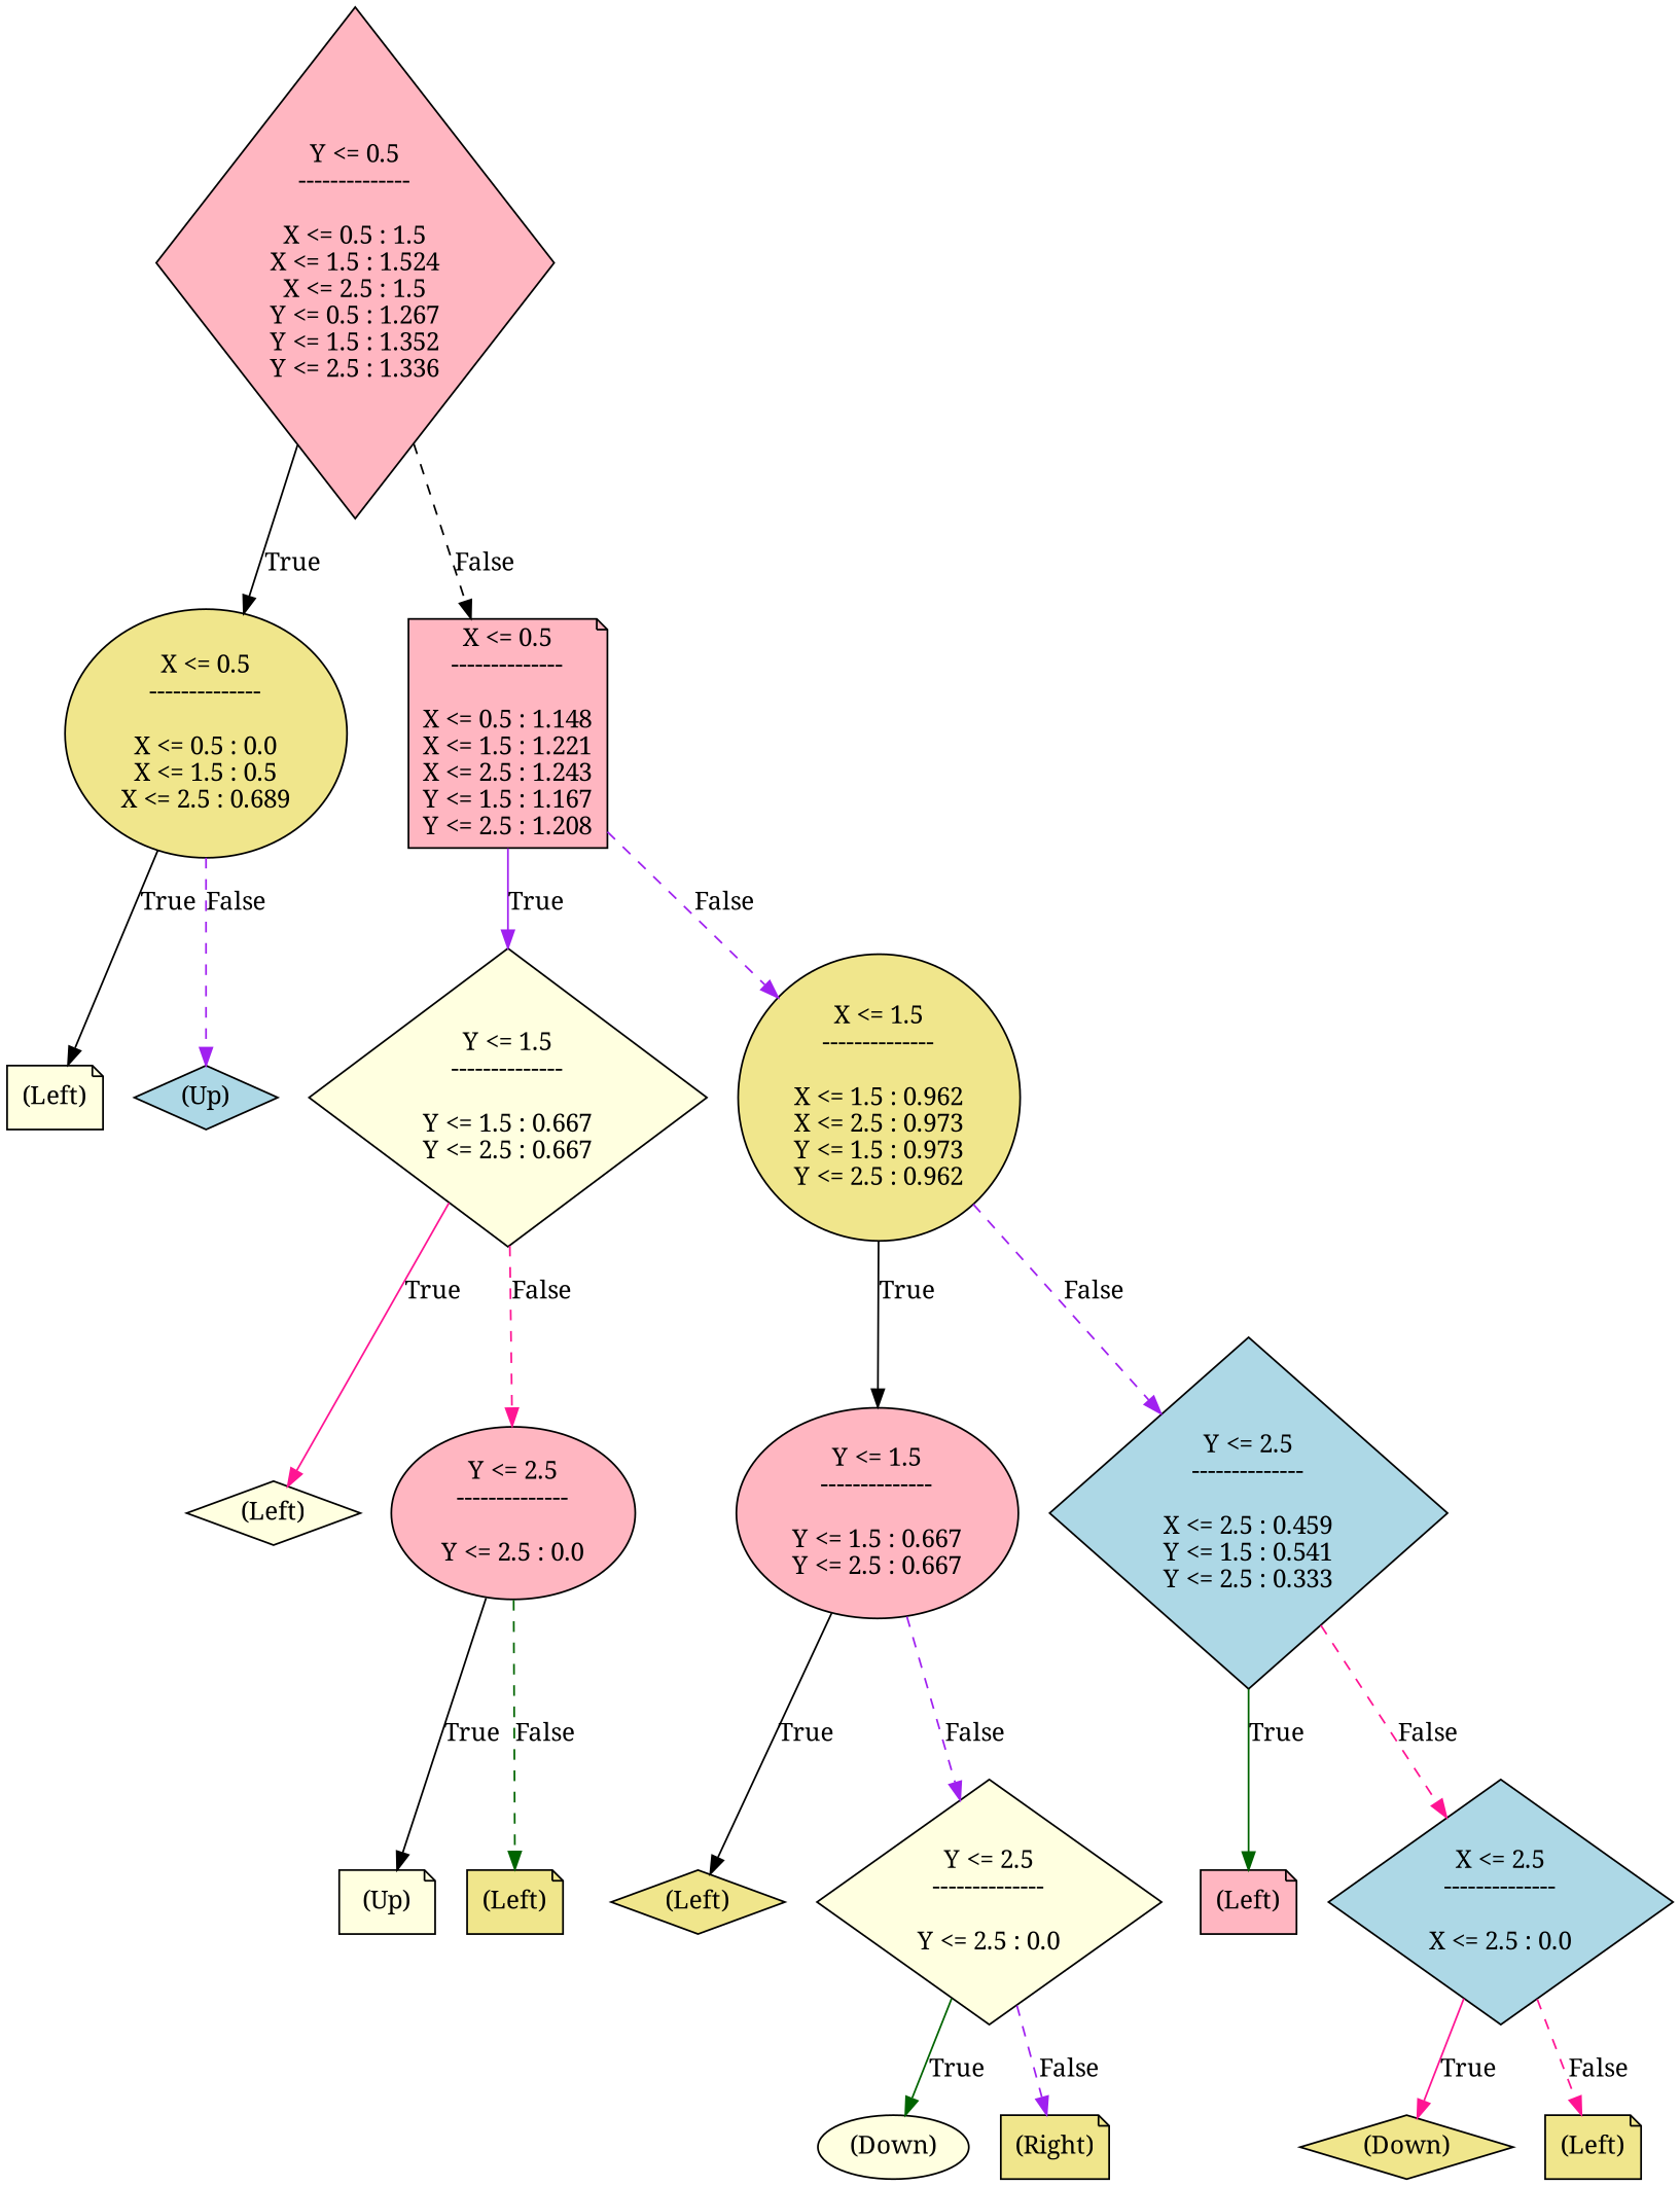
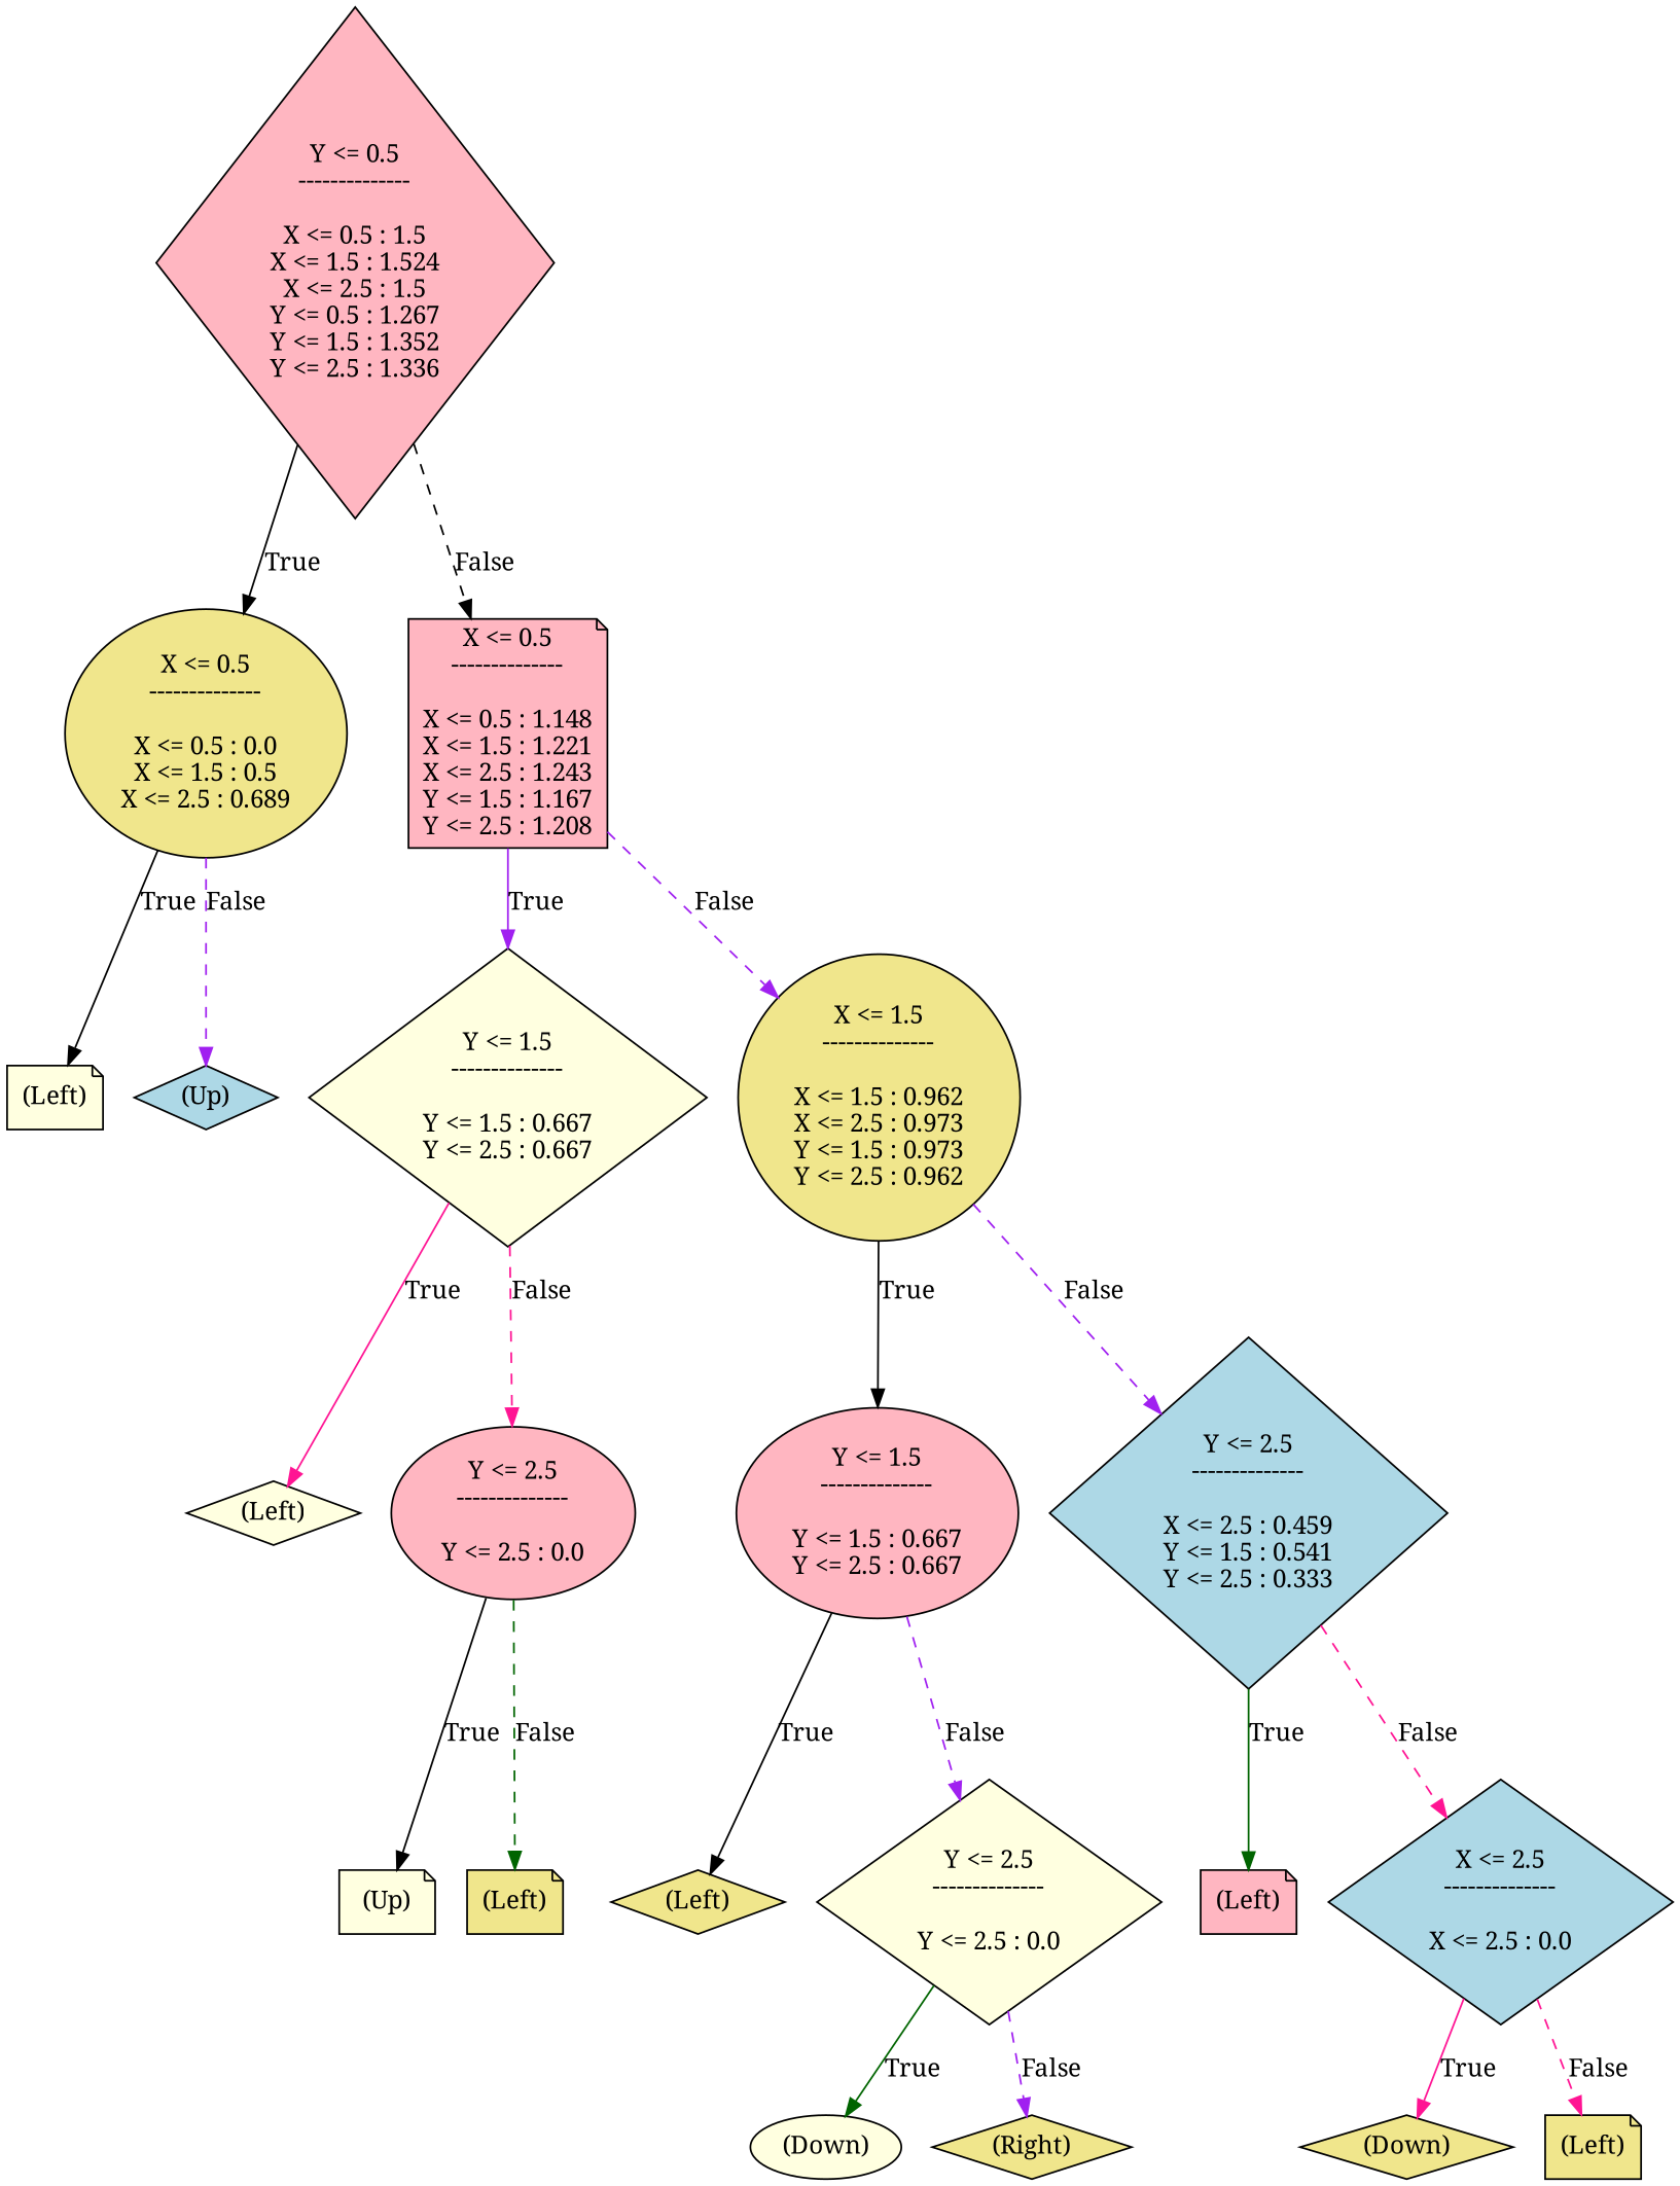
  digraph {
    fontname="Noto Serif"
    node [style=filled fillcolor=khaki shape=diamond fontname="Noto Serif"]
    edge [color=black fontname="Noto Serif"]
    n1 [label="Y <= 0.5\n--------------\n\nX <= 0.5 : 1.5\nX <= 1.5 : 1.524\nX <= 2.5 : 1.5\nY <= 0.5 : 1.267\nY <= 1.5 : 1.352\nY <= 2.5 : 1.336" fillcolor=lightpink]
    n2 [label="X <= 0.5\n--------------\n\nX <= 0.5 : 0.0\nX <= 1.5 : 0.5\nX <= 2.5 : 0.689" shape=ellipse]
    n3 [label="X <= 0.5\n--------------\n\nX <= 0.5 : 1.148\nX <= 1.5 : 1.221\nX <= 2.5 : 1.243\nY <= 1.5 : 1.167\nY <= 2.5 : 1.208" fillcolor=lightpink shape=note]
    n4 [label="(Left)" fillcolor=lightyellow shape=note]
    n5 [label="(Up)" fillcolor=lightblue]
    n6 [label="Y <= 1.5\n--------------\n\nY <= 1.5 : 0.667\nY <= 2.5 : 0.667" fillcolor=lightyellow]
    n7 [label="X <= 1.5\n--------------\n\nX <= 1.5 : 0.962\nX <= 2.5 : 0.973\nY <= 1.5 : 0.973\nY <= 2.5 : 0.962" shape=ellipse]
    n8 [label="(Left)" fillcolor=lightyellow]
    n9 [label="Y <= 2.5\n--------------\n\nY <= 2.5 : 0.0" fillcolor=lightpink shape=ellipse]
    n10 [label="(Up)" fillcolor=lightyellow shape=note]
    n11 [label="(Left)" shape=note]
    n12 [label="Y <= 1.5\n--------------\n\nY <= 1.5 : 0.667\nY <= 2.5 : 0.667" fillcolor=lightpink shape=ellipse]
    n13 [label="Y <= 2.5\n--------------\n\nX <= 2.5 : 0.459\nY <= 1.5 : 0.541\nY <= 2.5 : 0.333" fillcolor=lightblue]
    n14 [label="(Left)"]
    n15 [label="Y <= 2.5\n--------------\n\nY <= 2.5 : 0.0" fillcolor=lightyellow]
    n16 [label="(Down)" fillcolor=lightyellow shape=ellipse]
-   n17 [label="(Right)" shape=note]
+   n17 [label="(Right)"]
    n18 [label="(Left)" fillcolor=lightpink shape=note]
    n19 [label="X <= 2.5\n--------------\n\nX <= 2.5 : 0.0" fillcolor=lightblue]
    n20 [label="(Down)"]
    n21 [label="(Left)" shape=note]
    n1 -> n2 [label=True]
    n1 -> n3 [label=False style=dashed]
    n2 -> n4 [label=True]
    n2 -> n5 [label=False style=dashed color=purple]
    n3 -> n6 [label=True color=purple]
    n3 -> n7 [label=False style=dashed color=purple]
    n6 -> n8 [label=True color=deeppink]
    n6 -> n9 [label=False style=dashed color=deeppink]
    n7 -> n12 [label=True]
    n7 -> n13 [label=False style=dashed color=purple]
    n9 -> n10 [label=True]
    n9 -> n11 [label=False style=dashed color=darkgreen]
    n12 -> n14 [label=True]
    n12 -> n15 [label=False style=dashed color=purple]
    n13 -> n18 [label=True color=darkgreen]
    n13 -> n19 [label=False style=dashed color=deeppink]
    n15 -> n16 [label=True color=darkgreen]
    n15 -> n17 [label=False style=dashed color=purple]
    n19 -> n20 [label=True color=deeppink]
    n19 -> n21 [label=False style=dashed color=deeppink]
  }
